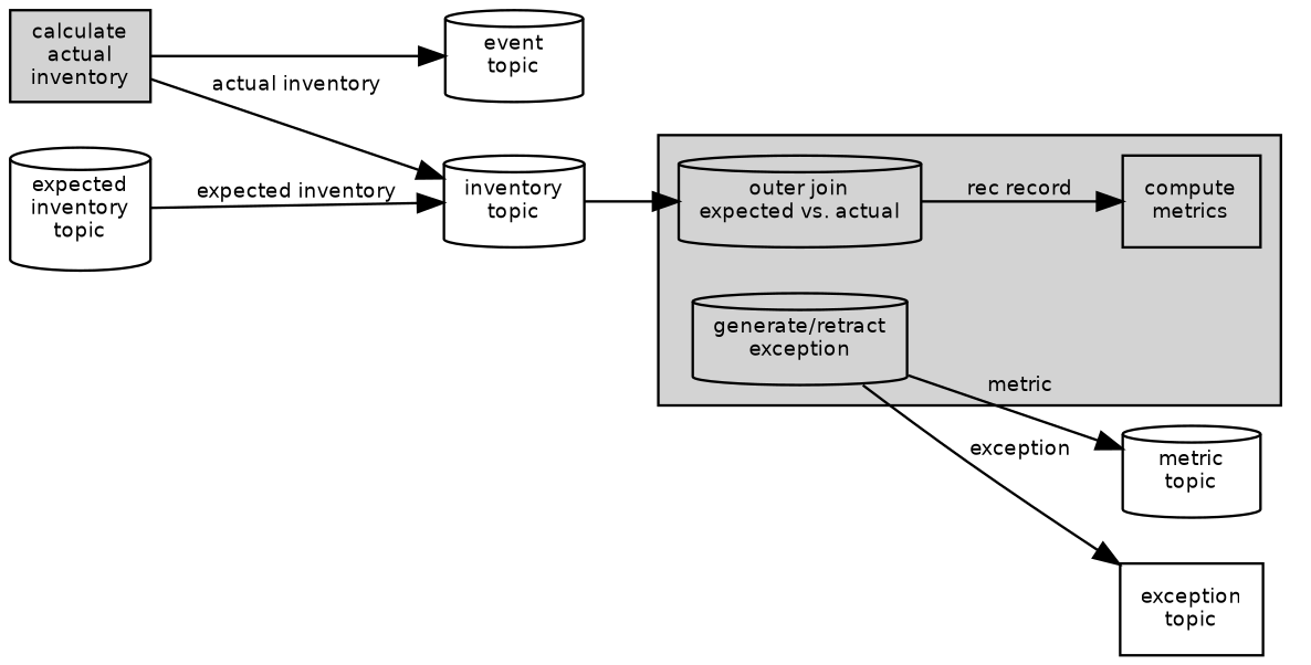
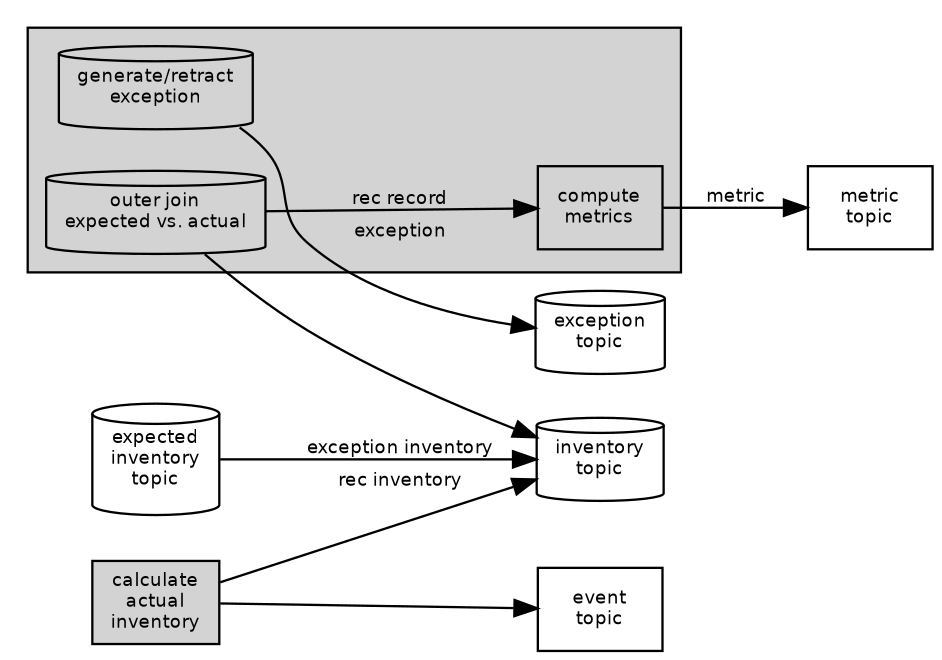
  digraph {
    fontname="DejaVu Sans"
    rankdir=LR
    node [fontname="DejaVu Sans" fontsize="8pt" shape=cylinder]
    edge [fontname="DejaVu Sans" fontsize="8pt"]
    n1 [label="outer join\nexpected vs. actual"]
    n2 [label="compute\nmetrics" shape=box]
    n3 [label="generate/retract\nexception"]
-   n4 [label="metric\ntopic"]
-   n5 [label="exception\ntopic" shape=box]
-   n6 [label="event\ntopic"]
+   n4 [label="metric\ntopic" shape=box]
+   n5 [label="exception\ntopic"]
+   n6 [label="event\ntopic" shape=box]
    n7 [label="calculate\nactual\ninventory" shape=box style=filled]
    n8 [label="inventory\ntopic"]
    n9 [label="expected\ninventory\ntopic"]
    subgraph cluster_1 {
      style=filled
      n1
      n2
      n3
    }
    n1 -> n2 [label="rec record"]
-   n3 -> n4 [label=metric]
+   n2 -> n4 [label=metric]
    n3 -> n5 [label=exception]
    n7 -> n6
-   n7 -> n8 [label="actual inventory"]
-   n8 -> n1
-   n9 -> n8 [label="expected inventory"]
+   n7 -> n8 [label="rec inventory"]
+   n1 -> n8
+   n9 -> n8 [label="exception inventory"]
  }
